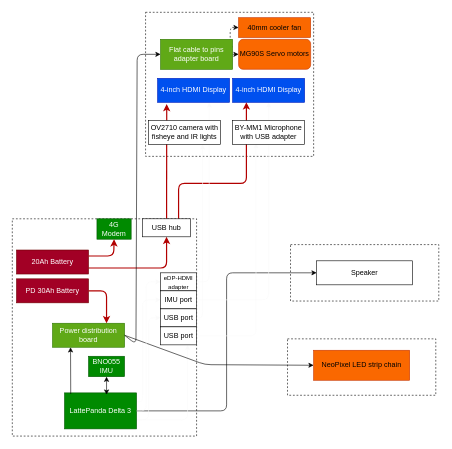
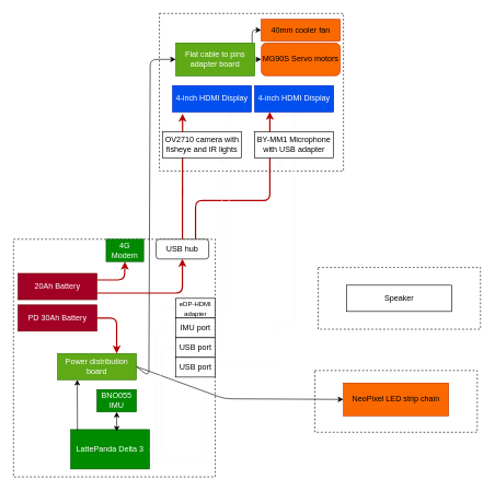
  <mxCell id="0" />
  <mxCell id="1" parent="0" />
  <mxCell id="2" value="" style="rounded=0;whiteSpace=wrap;html=1;dashed=1;" parent="1" vertex="1"><mxGeometry x="483.5" y="407" width="247" height="94" as="geometry" /></mxCell>
  <mxCell id="3" value="" style="rounded=0;whiteSpace=wrap;html=1;dashed=1;" parent="1" vertex="1"><mxGeometry x="242" y="20" width="280" height="240" as="geometry" /></mxCell>
  <mxCell id="4" style="edgeStyle=none;html=1;exitX=1;exitY=0.5;exitDx=0;exitDy=0;" parent="1" source="6" target="7" edge="1"><mxGeometry relative="1" as="geometry" /></mxCell>
- <mxCell id="5" style="edgeStyle=none;html=1;exitX=1;exitY=0.25;exitDx=0;exitDy=0;entryX=0;entryY=0.5;entryDx=0;entryDy=0;dashed=1;" parent="1" source="6" target="45" edge="1"><mxGeometry relative="1" as="geometry"><Array as="points"><mxPoint x="383" y="78" /><mxPoint x="383" y="45" /></Array></mxGeometry></mxCell>
+ <mxCell id="5" style="edgeStyle=none;html=1;exitX=1;exitY=0.25;exitDx=0;exitDy=0;entryX=0;entryY=0.5;entryDx=0;entryDy=0;" parent="1" source="6" target="45" edge="1"><mxGeometry relative="1" as="geometry"><Array as="points"><mxPoint x="383" y="78" /><mxPoint x="383" y="45" /></Array></mxGeometry></mxCell>
  <mxCell id="6" value="Flat cable to pins adapter board" style="rounded=0;whiteSpace=wrap;html=1;fillColor=#60a917;fontColor=#ffffff;strokeColor=#2D7600;" parent="1" vertex="1"><mxGeometry x="267" y="65" width="120" height="50" as="geometry" /></mxCell>
  <mxCell id="7" value="MG90S Servo motors" style="whiteSpace=wrap;html=1;fillColor=#fa6800;fontColor=#000000;strokeColor=#C73500;rounded=1;" parent="1" vertex="1"><mxGeometry x="397" y="65" width="120" height="50" as="geometry" /></mxCell>
  <mxCell id="8" value="4-inch HDMI Display" style="rounded=0;whiteSpace=wrap;html=1;fillColor=#0050ef;fontColor=#ffffff;strokeColor=#001DBC;" parent="1" vertex="1"><mxGeometry x="387" y="130" width="120" height="40" as="geometry" /></mxCell>
  <mxCell id="9" value="" style="rounded=0;whiteSpace=wrap;html=1;dashed=1;" parent="1" vertex="1"><mxGeometry x="20" y="364" width="307" height="362" as="geometry" /></mxCell>
  <mxCell id="10" value="" style="rounded=0;whiteSpace=wrap;html=1;dashed=1;" parent="1" vertex="1"><mxGeometry x="478.5" y="564" width="247" height="94" as="geometry" /></mxCell>
  <mxCell id="11" value="PD 30Ah Battery" style="rounded=0;whiteSpace=wrap;html=1;fillColor=#a20025;fontColor=#ffffff;strokeColor=#6F0000;" parent="1" vertex="1"><mxGeometry x="27" y="464" width="120" height="40" as="geometry" /></mxCell>
  <mxCell id="12" style="edgeStyle=none;html=1;exitX=1;exitY=0.75;exitDx=0;exitDy=0;entryX=0.5;entryY=1;entryDx=0;entryDy=0;strokeColor=#B20000;strokeWidth=2;startArrow=none;startFill=0;fillColor=#e51400;" parent="1" source="13" target="30" edge="1"><mxGeometry relative="1" as="geometry"><Array as="points"><mxPoint x="277" y="446" /></Array></mxGeometry></mxCell>
  <mxCell id="13" value="20Ah Battery" style="rounded=0;whiteSpace=wrap;html=1;fillColor=#a20025;fontColor=#ffffff;strokeColor=#6F0000;" parent="1" vertex="1"><mxGeometry x="27" y="416" width="120" height="40" as="geometry" /></mxCell>
- <mxCell id="14" style="edgeStyle=none;html=1;exitX=1;exitY=0.5;exitDx=0;exitDy=0;entryX=0;entryY=0.5;entryDx=0;entryDy=0;" parent="1" source="18" target="42" edge="1"><mxGeometry relative="1" as="geometry"><mxPoint x="387" y="464" as="targetPoint" /><Array as="points"><mxPoint x="377" y="684" /><mxPoint x="377" y="454" /></Array></mxGeometry></mxCell>
  <mxCell id="15" style="edgeStyle=none;html=1;exitX=1;exitY=0.25;exitDx=0;exitDy=0;entryX=0;entryY=0.5;entryDx=0;entryDy=0;strokeColor=#FAFAFA;strokeWidth=1;startArrow=none;startFill=0;" parent="1" source="18" target="34" edge="1"><mxGeometry relative="1" as="geometry"><Array as="points"><mxPoint x="237" y="669" /><mxPoint x="237" y="499" /></Array></mxGeometry></mxCell>
  <mxCell id="16" style="edgeStyle=none;html=1;exitX=1;exitY=0.75;exitDx=0;exitDy=0;entryX=0;entryY=0.5;entryDx=0;entryDy=0;strokeColor=#FAFAFA;strokeWidth=1;fontSize=8;startArrow=none;startFill=0;" parent="1" source="18" target="36" edge="1"><mxGeometry relative="1" as="geometry"><Array as="points"><mxPoint x="247" y="699" /><mxPoint x="247" y="529" /></Array></mxGeometry></mxCell>
  <mxCell id="17" style="edgeStyle=none;html=1;exitX=1;exitY=0.75;exitDx=0;exitDy=0;entryX=0.75;entryY=1;entryDx=0;entryDy=0;strokeColor=#FAFAFA;strokeWidth=1;fontSize=8;startArrow=none;startFill=0;" parent="1" source="18" target="38" edge="1"><mxGeometry relative="1" as="geometry"><Array as="points"><mxPoint x="312" y="699" /></Array></mxGeometry></mxCell>
  <mxCell id="18" value="LattePanda Delta 3" style="rounded=0;whiteSpace=wrap;html=1;fillColor=#008a00;fontColor=#ffffff;strokeColor=#005700;" parent="1" vertex="1"><mxGeometry x="107" y="654" width="120" height="60" as="geometry" /></mxCell>
  <mxCell id="19" style="edgeStyle=none;html=1;exitX=1;exitY=0.5;exitDx=0;exitDy=0;entryX=0;entryY=0.5;entryDx=0;entryDy=0;" parent="1" source="20" target="6" edge="1"><mxGeometry relative="1" as="geometry"><Array as="points"><mxPoint x="226" y="573" /><mxPoint x="228" y="90" /></Array><mxPoint x="237" y="114" as="targetPoint" /></mxGeometry></mxCell>
  <mxCell id="20" value="Power distribution board" style="rounded=0;whiteSpace=wrap;html=1;fillColor=#60a917;fontColor=#ffffff;strokeColor=#2D7600;" parent="1" vertex="1"><mxGeometry x="87" y="538" width="120" height="40" as="geometry" /></mxCell>
  <mxCell id="21" value="4-inch HDMI Display" style="rounded=0;whiteSpace=wrap;html=1;fillColor=#0050ef;fontColor=#ffffff;strokeColor=#001DBC;" parent="1" vertex="1"><mxGeometry x="262" y="130" width="120" height="40" as="geometry" /></mxCell>
  <mxCell id="22" style="edgeStyle=none;html=1;exitX=1;exitY=0.5;exitDx=0;exitDy=0;fillColor=#e51400;strokeColor=#B20000;strokeWidth=2;entryX=0.75;entryY=0;entryDx=0;entryDy=0;" parent="1" source="11" target="20" edge="1"><mxGeometry relative="1" as="geometry"><mxPoint x="197" y="534" as="targetPoint" /><mxPoint x="197.22" y="484.69" as="sourcePoint" /><Array as="points"><mxPoint x="177" y="484" /></Array></mxGeometry></mxCell>
  <mxCell id="23" style="edgeStyle=none;html=1;exitX=0.5;exitY=0;exitDx=0;exitDy=0;entryX=0.127;entryY=1.073;entryDx=0;entryDy=0;fillColor=#e51400;strokeColor=#B20000;strokeWidth=2;entryPerimeter=0;" parent="1" source="30" target="21" edge="1"><mxGeometry relative="1" as="geometry"><Array as="points" /></mxGeometry></mxCell>
  <mxCell id="24" style="edgeStyle=none;html=1;exitX=0.75;exitY=0;exitDx=0;exitDy=0;fillColor=#e51400;strokeColor=#B20000;strokeWidth=2;" parent="1" source="30" edge="1"><mxGeometry relative="1" as="geometry"><Array as="points"><mxPoint x="297" y="305" /><mxPoint x="410" y="305" /></Array><mxPoint x="410" y="170" as="targetPoint" /></mxGeometry></mxCell>
  <mxCell id="25" value="NeoPixel LED strip chain" style="rounded=0;whiteSpace=wrap;html=1;fillColor=#fa6800;fontColor=#000000;strokeColor=#C73500;" parent="1" vertex="1"><mxGeometry x="522" y="583" width="160" height="50" as="geometry" /></mxCell>
  <mxCell id="26" style="edgeStyle=none;html=1;exitX=1;exitY=0.5;exitDx=0;exitDy=0;entryX=0;entryY=0.5;entryDx=0;entryDy=0;" parent="1" source="20" target="25" edge="1"><mxGeometry relative="1" as="geometry"><mxPoint x="537" y="474" as="targetPoint" /><Array as="points"><mxPoint x="341" y="607" /></Array><mxPoint x="237" y="664" as="sourcePoint" /></mxGeometry></mxCell>
  <mxCell id="27" style="edgeStyle=none;html=1;exitX=0.5;exitY=1;exitDx=0;exitDy=0;startArrow=classic;startFill=1;" parent="1" source="28" edge="1"><mxGeometry relative="1" as="geometry"><mxPoint x="197" y="644" as="sourcePoint" /><mxPoint x="177" y="657" as="targetPoint" /></mxGeometry></mxCell>
  <mxCell id="28" value="BNO055 IMU" style="rounded=0;whiteSpace=wrap;html=1;fillColor=#008a00;fontColor=#ffffff;strokeColor=#005700;" parent="1" vertex="1"><mxGeometry x="147" y="593" width="60" height="34" as="geometry" /></mxCell>
  <mxCell id="29" style="edgeStyle=none;html=1;exitX=0.086;exitY=0.031;exitDx=0;exitDy=0;entryX=0.25;entryY=1;entryDx=0;entryDy=0;exitPerimeter=0;" parent="1" source="18" target="20" edge="1"><mxGeometry relative="1" as="geometry" /></mxCell>
- <mxCell id="30" value="USB hub" style="rounded=0;whiteSpace=wrap;html=1;" parent="1" vertex="1"><mxGeometry x="237" y="364" width="80" height="30" as="geometry" /></mxCell>
+ <mxCell id="30" value="USB hub" style="whiteSpace=wrap;html=1;rounded=1;" parent="1" vertex="1"><mxGeometry x="237" y="364" width="80" height="30" as="geometry" /></mxCell>
  <mxCell id="31" style="edgeStyle=none;html=1;exitX=1;exitY=0.5;exitDx=0;exitDy=0;entryX=0.717;entryY=1;entryDx=0;entryDy=0;strokeColor=#FAFAFA;strokeWidth=1;startArrow=none;startFill=0;entryPerimeter=0;" parent="1" source="32" target="21" edge="1"><mxGeometry relative="1" as="geometry"><Array as="points"><mxPoint x="348" y="469" /></Array></mxGeometry></mxCell>
  <mxCell id="32" value="&lt;span style=&quot;font-size: 10px;&quot;&gt;eDP-HDMI adapter&lt;/span&gt;" style="rounded=0;whiteSpace=wrap;html=1;" parent="1" vertex="1"><mxGeometry x="267" y="454" width="60" height="30" as="geometry" /></mxCell>
  <mxCell id="33" style="edgeStyle=none;html=1;exitX=1;exitY=0.5;exitDx=0;exitDy=0;entryX=0.5;entryY=1;entryDx=0;entryDy=0;strokeColor=#FAFAFA;strokeWidth=1;startArrow=none;startFill=0;" parent="1" source="34" target="8" edge="1"><mxGeometry relative="1" as="geometry"><Array as="points"><mxPoint x="447" y="499" /></Array></mxGeometry></mxCell>
  <mxCell id="34" value="IMU port" style="rounded=0;whiteSpace=wrap;html=1;" parent="1" vertex="1"><mxGeometry x="267" y="484" width="60" height="30" as="geometry" /></mxCell>
  <mxCell id="35" style="edgeStyle=none;html=1;exitX=1;exitY=0.5;exitDx=0;exitDy=0;entryX=0.75;entryY=1;entryDx=0;entryDy=0;strokeColor=#FAFAFA;strokeWidth=1;fontSize=8;startArrow=none;startFill=0;" parent="1" source="36" target="39" edge="1"><mxGeometry relative="1" as="geometry"><Array as="points"><mxPoint x="337" y="529" /></Array></mxGeometry></mxCell>
  <mxCell id="36" value="USB port" style="rounded=0;whiteSpace=wrap;html=1;" parent="1" vertex="1"><mxGeometry x="267" y="514" width="60" height="30" as="geometry" /></mxCell>
  <mxCell id="37" style="edgeStyle=none;html=1;exitX=1;exitY=0.5;exitDx=0;exitDy=0;strokeColor=#FAFAFA;strokeWidth=1;fontSize=8;startArrow=none;startFill=0;" parent="1" source="38" edge="1"><mxGeometry relative="1" as="geometry"><Array as="points"><mxPoint x="426" y="559" /></Array><mxPoint x="426" y="238" as="targetPoint" /></mxGeometry></mxCell>
  <mxCell id="38" value="USB port" style="rounded=0;whiteSpace=wrap;html=1;" parent="1" vertex="1"><mxGeometry x="267" y="544" width="60" height="30" as="geometry" /></mxCell>
  <mxCell id="39" value="OV2710 camera with fisheye and IR lights" style="rounded=0;whiteSpace=wrap;html=1;" parent="1" vertex="1"><mxGeometry x="247" y="200" width="120" height="40" as="geometry" /></mxCell>
  <mxCell id="40" value="BY-MM1 Microphone with USB adapter" style="rounded=0;whiteSpace=wrap;html=1;" parent="1" vertex="1"><mxGeometry x="387" y="200" width="120" height="40" as="geometry" /></mxCell>
  <mxCell id="41" style="edgeStyle=none;html=1;exitX=1;exitY=0.5;exitDx=0;exitDy=0;entryX=0;entryY=0.5;entryDx=0;entryDy=0;strokeColor=#FAFAFA;strokeWidth=1;fontSize=8;startArrow=none;startFill=0;" parent="1" source="18" target="32" edge="1"><mxGeometry relative="1" as="geometry"><Array as="points"><mxPoint x="243" y="684" /><mxPoint x="243" y="469" /></Array><mxPoint x="252" y="618" as="sourcePoint" /></mxGeometry></mxCell>
  <mxCell id="42" value="&lt;font style=&quot;&quot;&gt;Speaker&lt;/font&gt;" style="rounded=0;whiteSpace=wrap;html=1;" parent="1" vertex="1"><mxGeometry x="527" y="434" width="160" height="40" as="geometry" /></mxCell>
  <mxCell id="43" value="4G Modem" style="rounded=0;whiteSpace=wrap;html=1;fillColor=#008a00;fontColor=#ffffff;strokeColor=#005700;" parent="1" vertex="1"><mxGeometry x="161" y="364" width="57" height="34" as="geometry" /></mxCell>
  <mxCell id="44" style="edgeStyle=none;html=1;exitX=1;exitY=0.25;exitDx=0;exitDy=0;entryX=0.5;entryY=1;entryDx=0;entryDy=0;strokeColor=#B20000;strokeWidth=2;startArrow=none;startFill=0;fillColor=#e51400;" parent="1" source="13" target="43" edge="1"><mxGeometry relative="1" as="geometry"><Array as="points"><mxPoint x="189" y="426" /></Array><mxPoint x="157" y="456" as="sourcePoint" /><mxPoint x="287" y="404" as="targetPoint" /></mxGeometry></mxCell>
  <mxCell id="45" value="40mm cooler fan" style="rounded=0;whiteSpace=wrap;html=1;fillColor=#fa6800;fontColor=#000000;strokeColor=#C73500;" parent="1" vertex="1"><mxGeometry x="397" y="29" width="120" height="33" as="geometry" /></mxCell>
